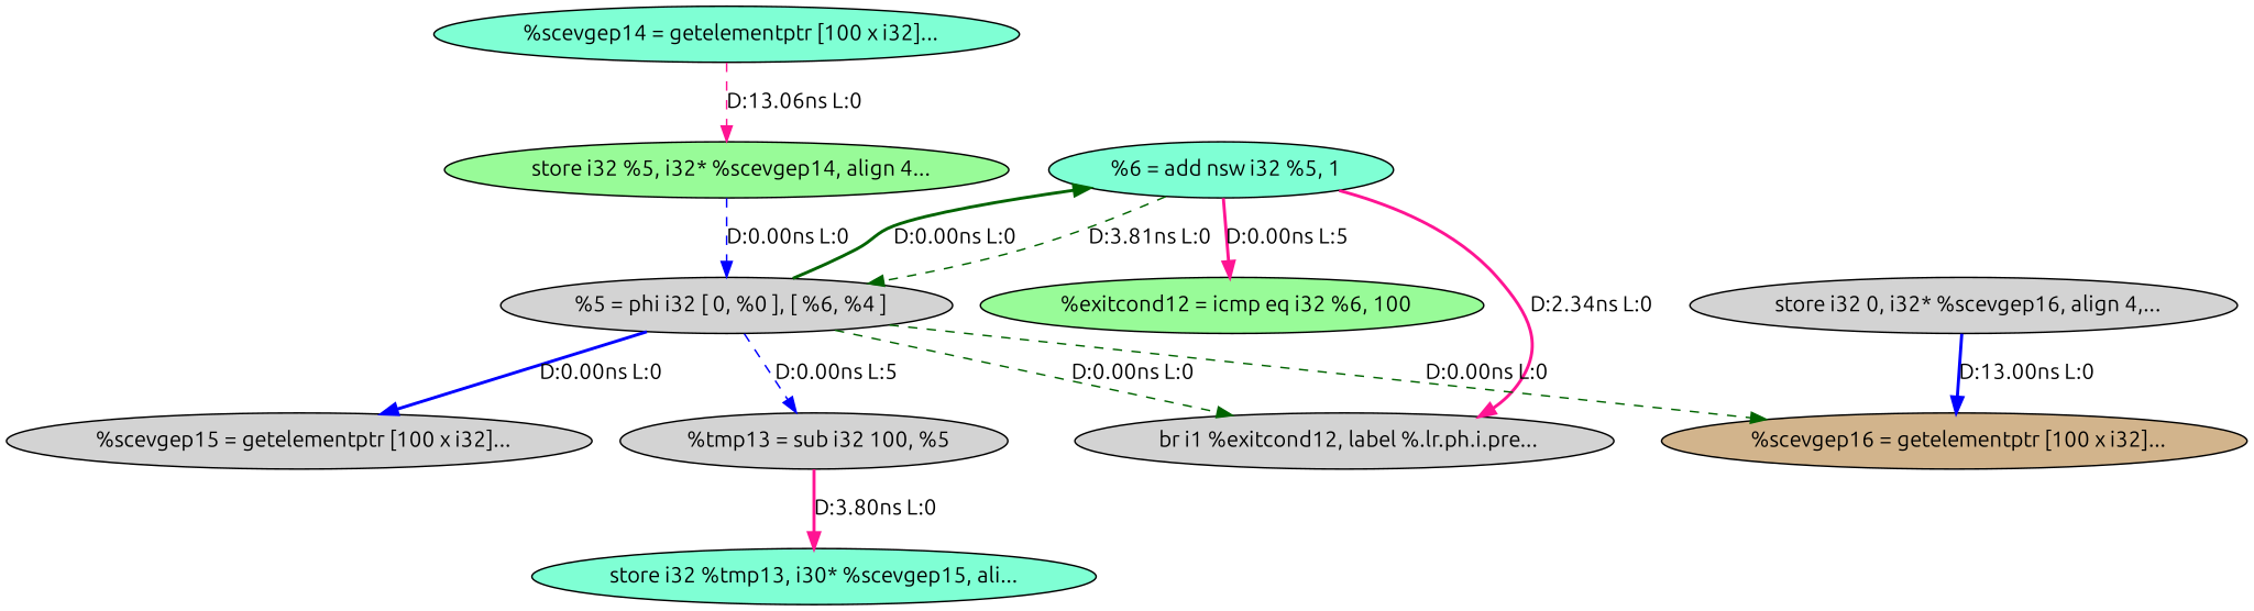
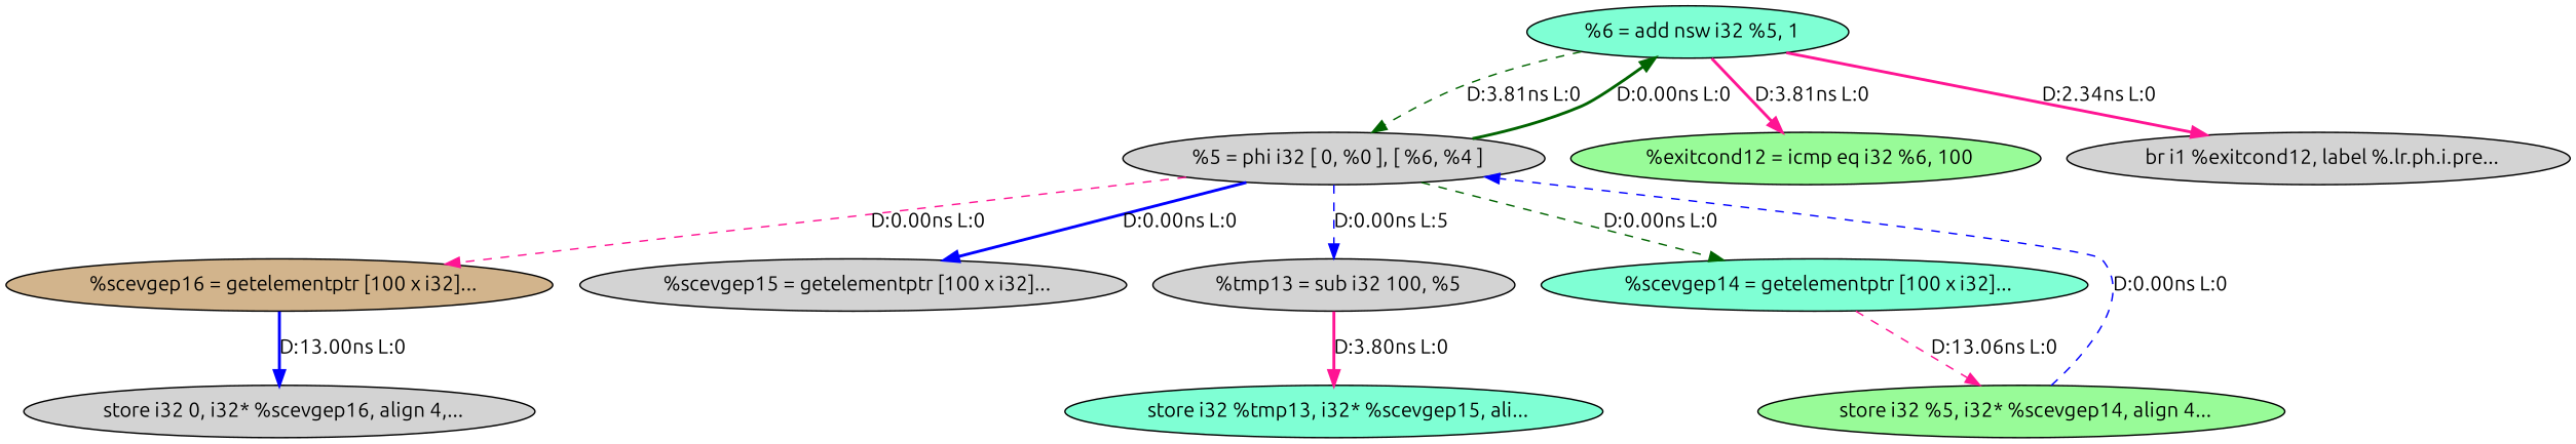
  digraph {
    fontname=Ubuntu
    node [fillcolor=lightgrey fontname=Ubuntu style=filled]
    edge [color=darkgreen fontname=Ubuntu style=dashed]
    n1 [fillcolor=aquamarine label="  %6 = add nsw i32 %5, 1"]
    n2 [label="  %5 = phi i32 [ 0, %0 ], [ %6, %4 ]"]
    n3 [fillcolor=palegreen label="  %exitcond12 = icmp eq i32 %6, 100"]
    n4 [label="  br i1 %exitcond12, label %.lr.ph.i.pre..."]
    n5 [fillcolor=tan label="  %scevgep16 = getelementptr [100 x i32]..."]
    n6 [label="  %scevgep15 = getelementptr [100 x i32]..."]
    n7 [fillcolor=aquamarine label="  %scevgep14 = getelementptr [100 x i32]..."]
    n8 [label="  %tmp13 = sub i32 100, %5"]
    n9 [fillcolor=palegreen label="  store i32 %5, i32* %scevgep14, align 4..."]
    n10 [label="  store i32 0, i32* %scevgep16, align 4,..."]
-   n11 [fillcolor=aquamarine label="store i32 %tmp13, i30* %scevgep15, ali..."]
+   n11 [fillcolor=aquamarine label="  store i32 %tmp13, i32* %scevgep15, ali..."]
    n1 -> n2 [label="D:3.81ns L:0"]
-   n1 -> n3 [color=deeppink label="D:0.00ns L:5" style=bold]
+   n1 -> n3 [color=deeppink label="D:3.81ns L:0" style=bold]
    n1 -> n4 [color=deeppink label="D:2.34ns L:0" style=bold]
    n2 -> n1 [label="D:0.00ns L:0" style=bold]
-   n2 -> n5 [label="D:0.00ns L:0"]
+   n2 -> n5 [color=deeppink label="D:0.00ns L:0"]
    n2 -> n6 [color=blue label="D:0.00ns L:0" style=bold]
-   n2 -> n4 [label="D:0.00ns L:0"]
+   n2 -> n7 [label="D:0.00ns L:0"]
    n2 -> n8 [color=blue label="D:0.00ns L:5"]
-   n10 -> n5 [color=blue label="D:13.00ns L:0" style=bold]
+   n5 -> n10 [color=blue label="D:13.00ns L:0" style=bold]
    n7 -> n9 [color=deeppink label="D:13.06ns L:0"]
    n8 -> n11 [color=deeppink label="D:3.80ns L:0" style=bold]
    n9 -> n2 [color=blue label="D:0.00ns L:0"]
  }
